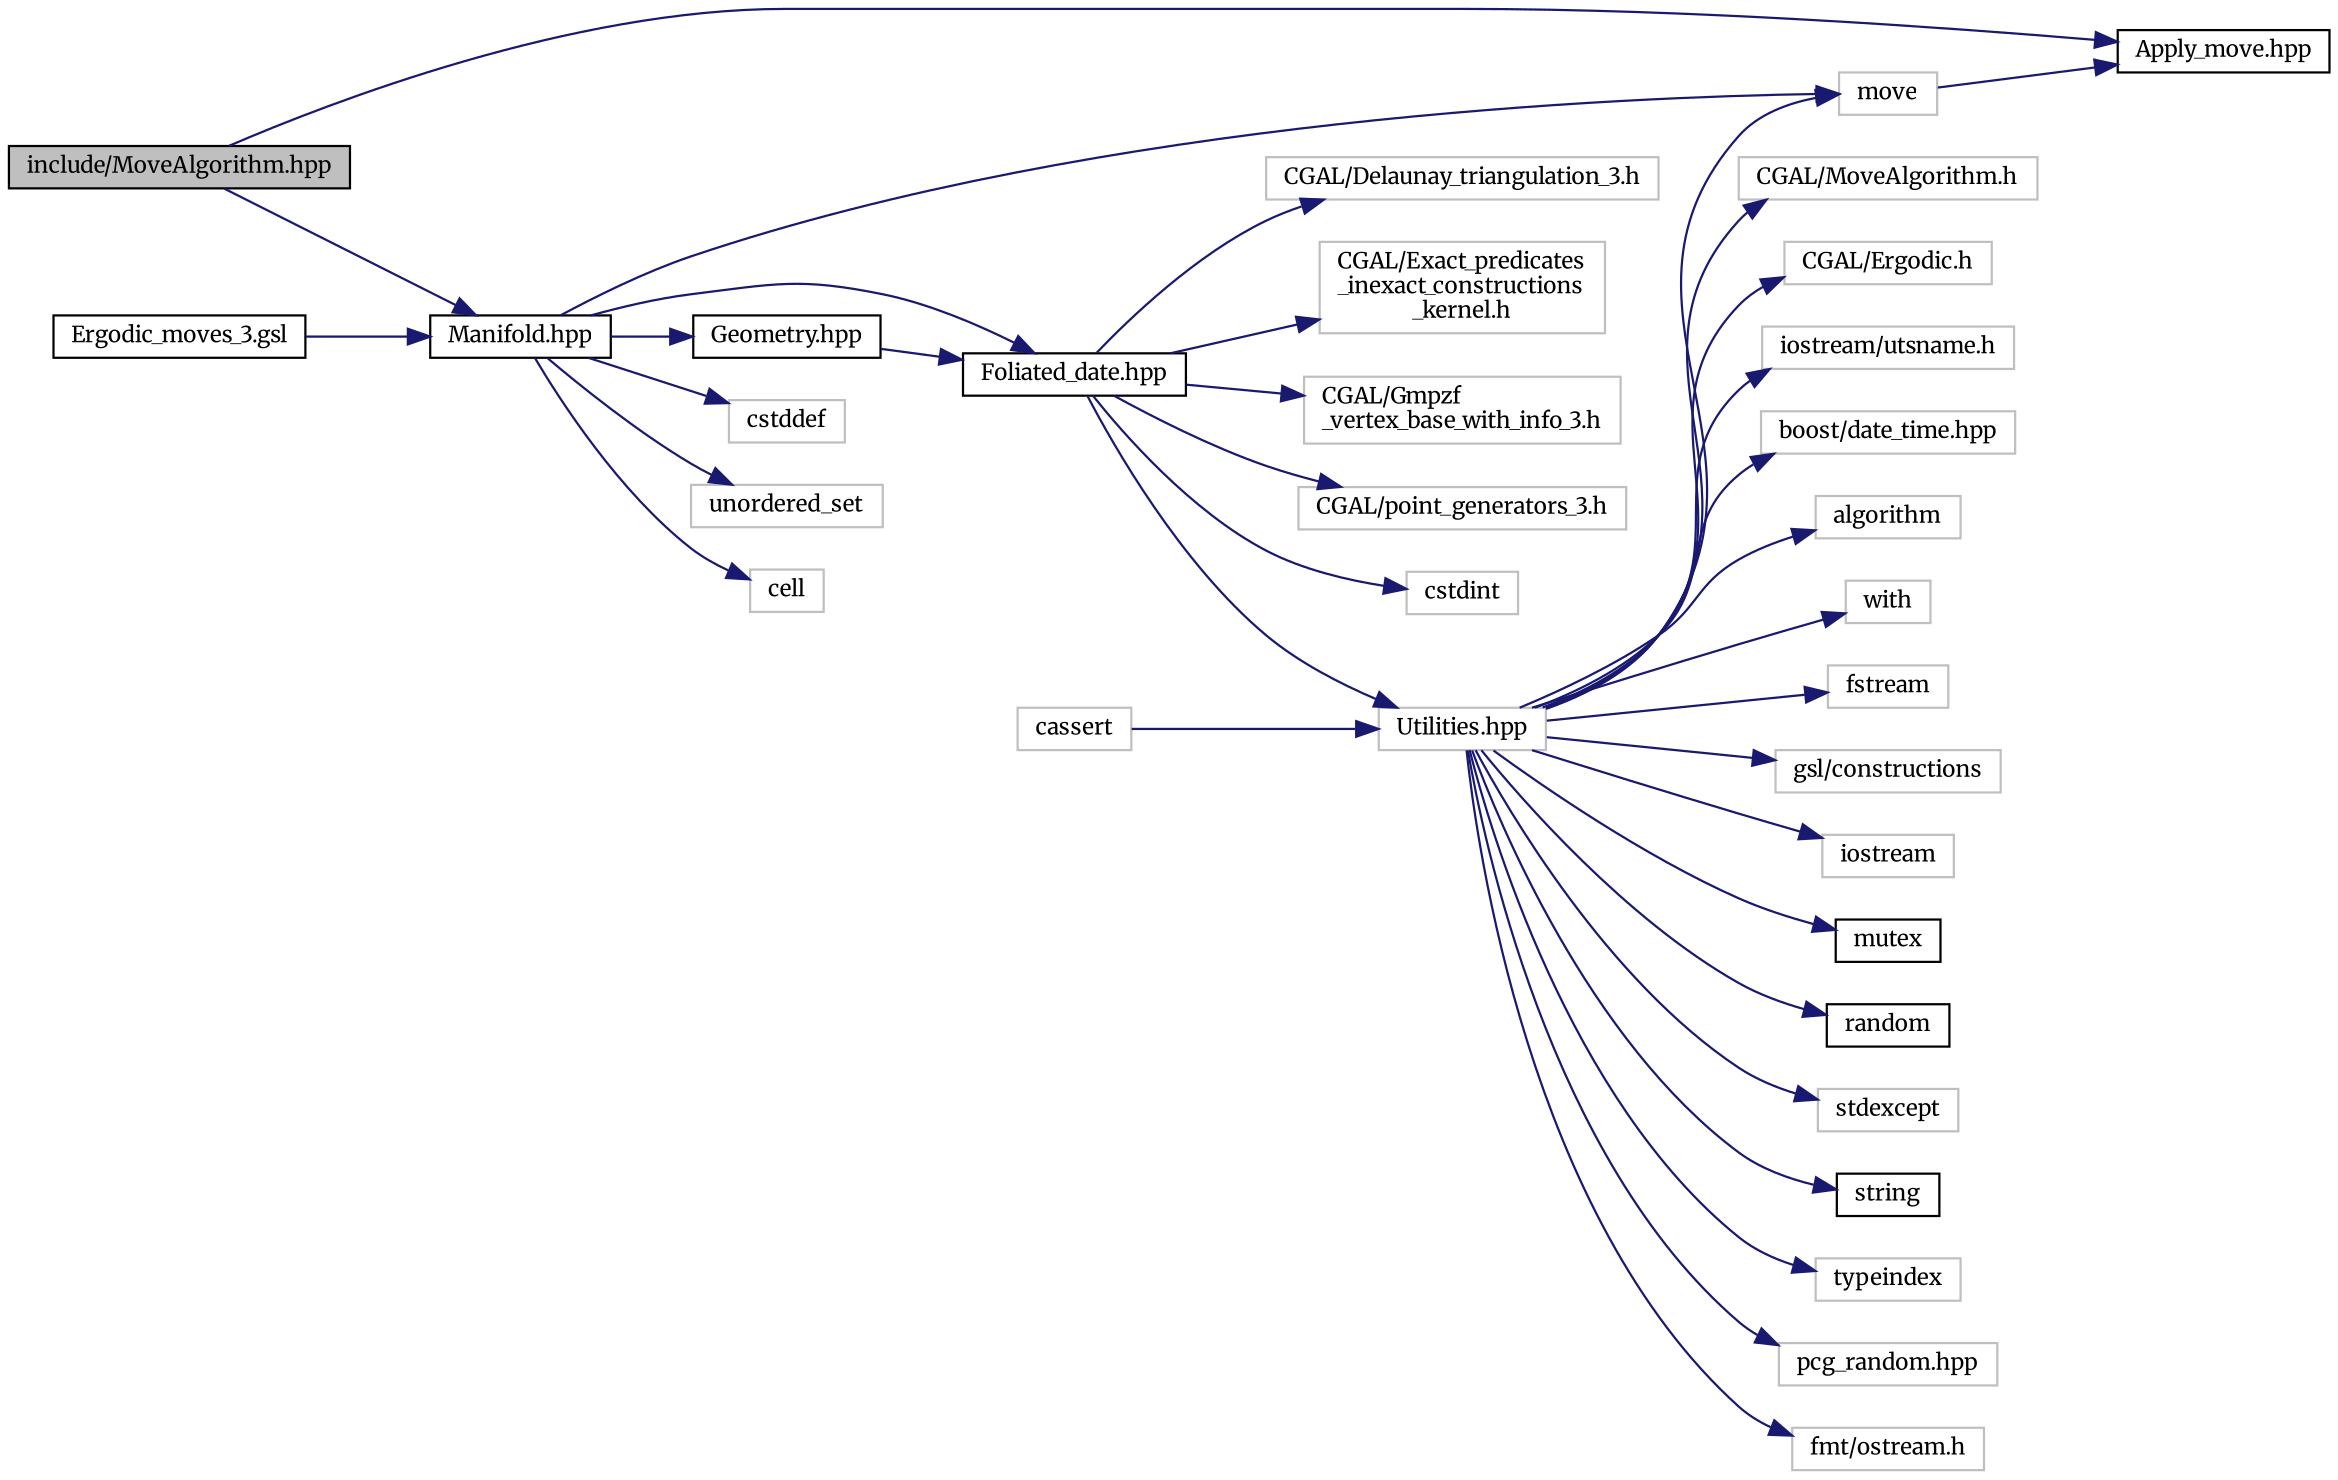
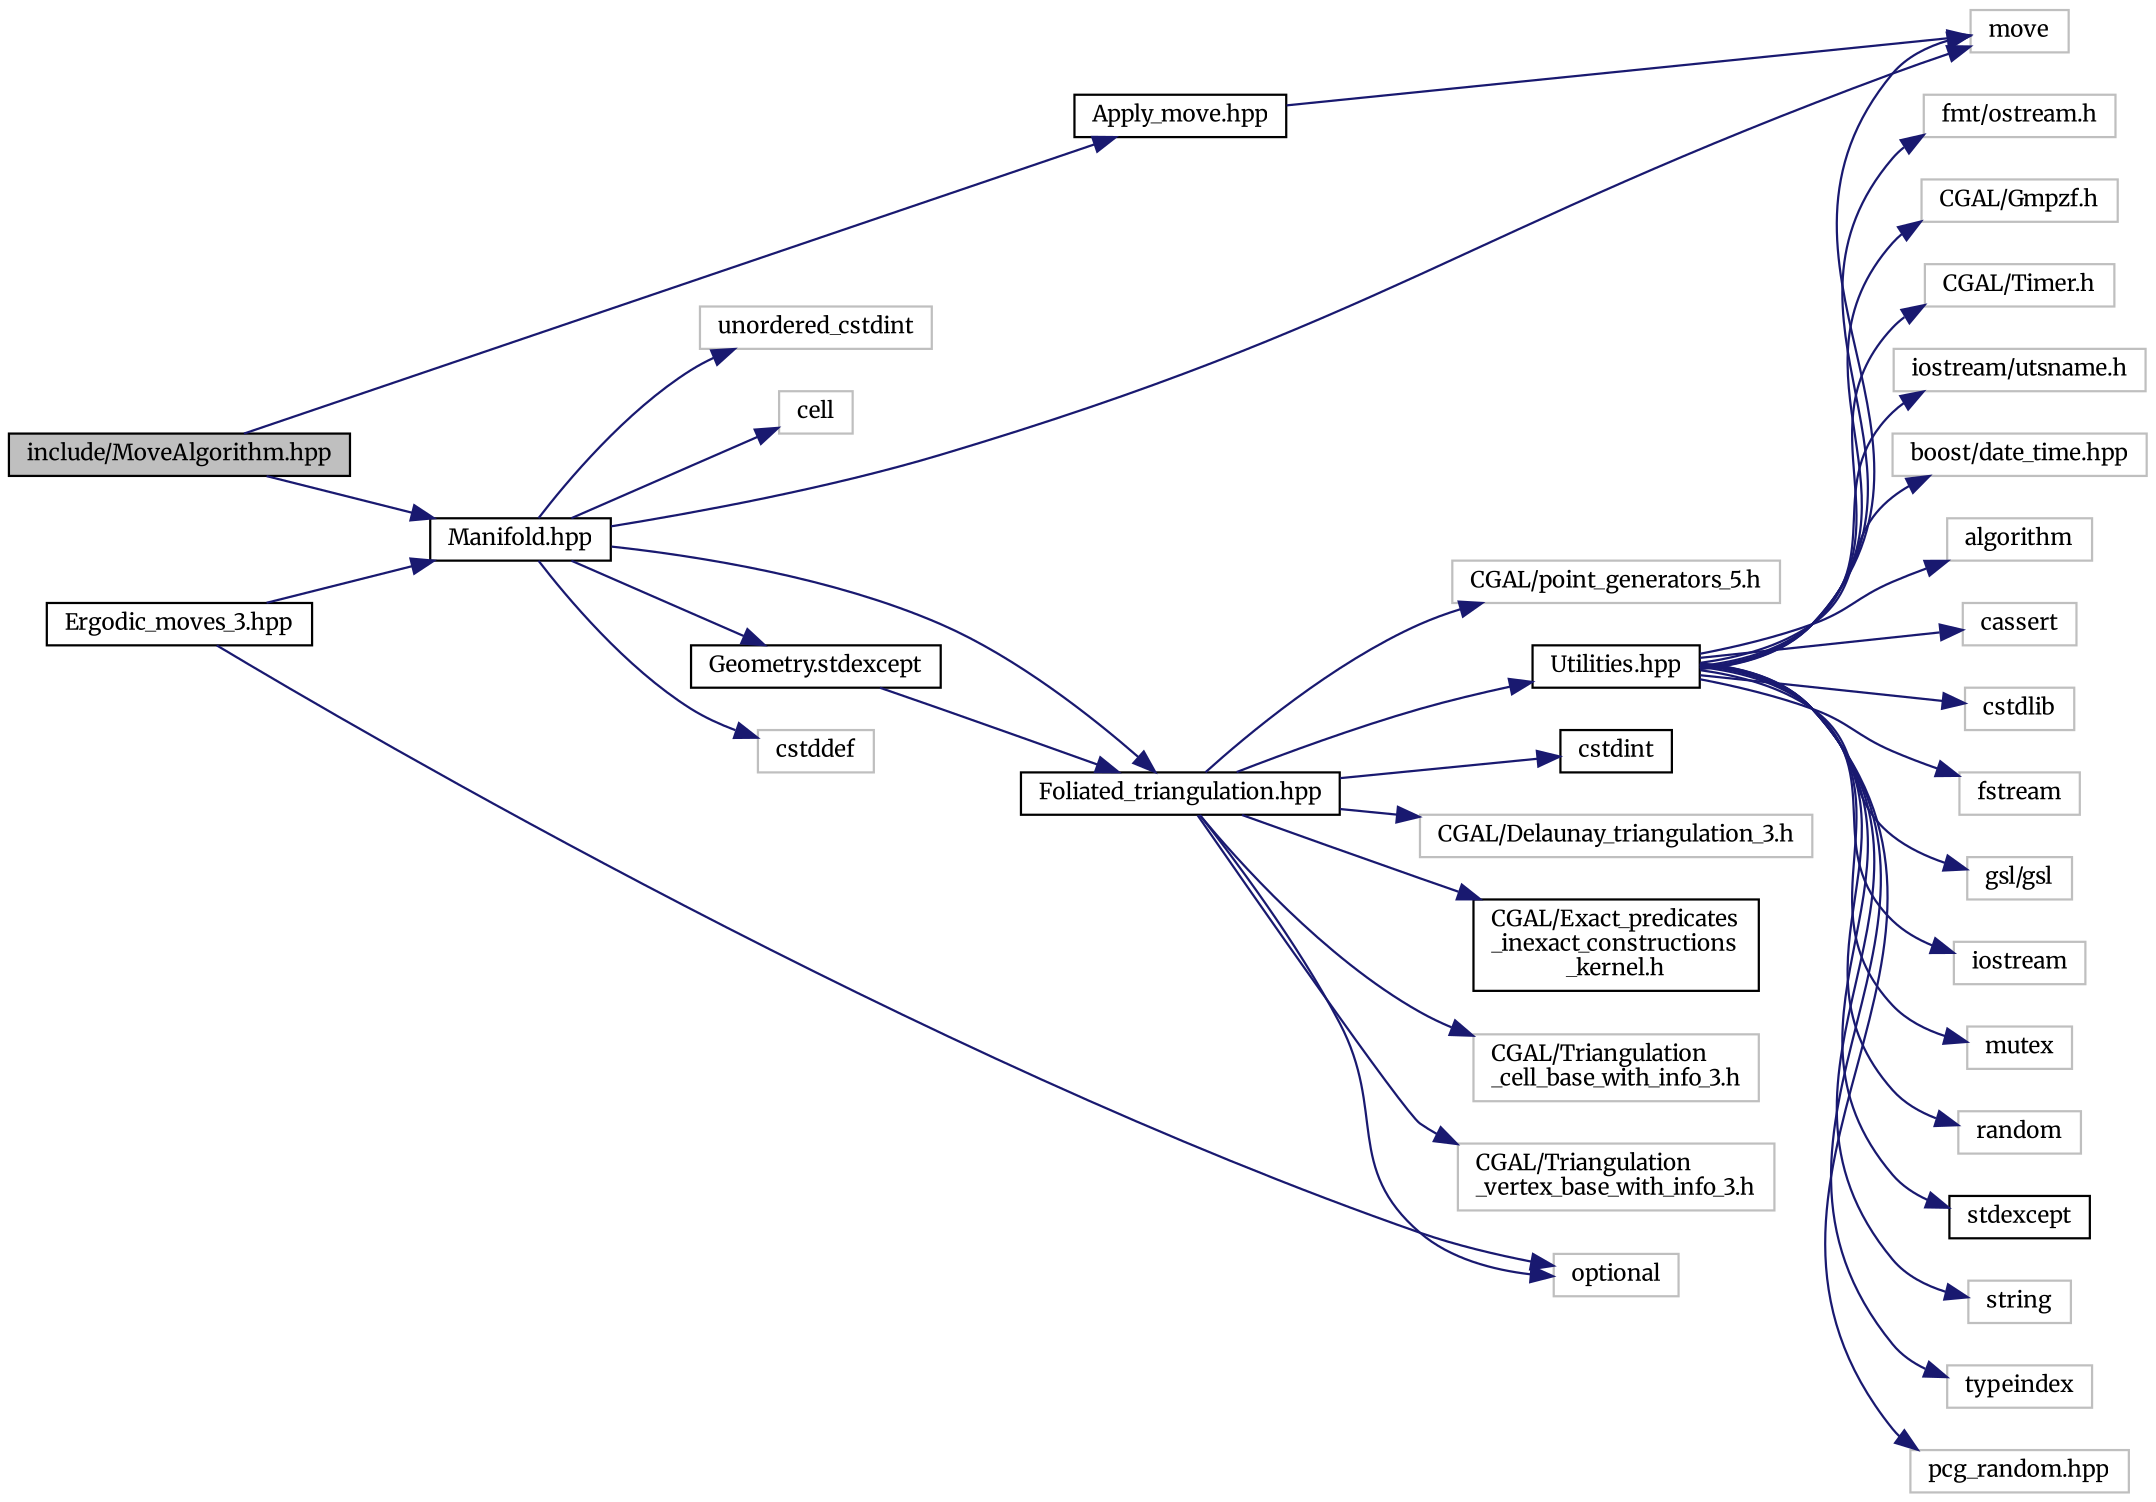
  digraph {
    fontname=Merriweather
    rankdir=LR
    node [color=grey75 fillcolor=white fontname=Merriweather fontsize=10 shape=record style=filled]
    edge [color=midnightblue fontname=Merriweather fontsize=10 labelfontname=Helvetica labelfontsize=10 style=solid]
    n1 [color=black fillcolor=grey75 fontcolor=black height=0.2 label="include/MoveAlgorithm.hpp" width=0.4]
    n2 [color=black height=0.2 label="Apply_move.hpp" width=0.4]
    n3 [color=black height=0.2 label="Manifold.hpp" width=0.4]
    n4 [height=0.2 label=move width=0.4]
-   n5 [color=black height=0.2 label="Ergodic_moves_3.gsl" width=0.4]
-   n7 [color=black height=0.2 label="Foliated_date.hpp" width=0.4]
-   n8 [color=black height=0.2 label="Geometry.hpp" width=0.4]
+   n5 [color=black height=0.2 label="Ergodic_moves_3.hpp" width=0.4]
+   n6 [height=0.2 label=optional width=0.4]
+   n7 [color=black height=0.2 label="Foliated_triangulation.hpp" width=0.4]
+   n8 [color=black height=0.2 label="Geometry.stdexcept" width=0.4]
    n9 [height=0.2 label=cstddef width=0.4]
-   n10 [height=0.2 label=unordered_set width=0.4]
+   n10 [height=0.2 label=unordered_cstdint width=0.4]
    n11 [height=0.2 label=cell width=0.4]
    n12 [height=0.2 label="CGAL/Delaunay_triangulation_3.h" width=0.4]
-   n13 [height=0.2 label="CGAL/Exact_predicates\l_inexact_constructions\l_kernel.h" width=0.4]
-   n15 [height=0.2 label="CGAL/Gmpzf\l_vertex_base_with_info_3.h" width=0.4]
-   n16 [height=0.2 label="CGAL/point_generators_3.h" width=0.4]
-   n17 [height=0.2 label="Utilities.hpp" width=0.4]
-   n18 [height=0.2 label=cstdint width=0.4]
-   n19 [height=0.2 label="CGAL/MoveAlgorithm.h" width=0.4]
-   n20 [height=0.2 label="CGAL/Ergodic.h" width=0.4]
+   n13 [color=black height=0.2 label="CGAL/Exact_predicates\l_inexact_constructions\l_kernel.h" width=0.4]
+   n14 [height=0.2 label="CGAL/Triangulation\l_cell_base_with_info_3.h" width=0.4]
+   n15 [height=0.2 label="CGAL/Triangulation\l_vertex_base_with_info_3.h" width=0.4]
+   n16 [height=0.2 label="CGAL/point_generators_5.h" width=0.4]
+   n17 [color=black height=0.2 label="Utilities.hpp" width=0.4]
+   n18 [color=black height=0.2 label=cstdint width=0.4]
+   n19 [height=0.2 label="CGAL/Gmpzf.h" width=0.4]
+   n20 [height=0.2 label="CGAL/Timer.h" width=0.4]
    n21 [height=0.2 label="iostream/utsname.h" width=0.4]
    n22 [height=0.2 label="boost/date_time.hpp" width=0.4]
    n23 [height=0.2 label=algorithm width=0.4]
    n24 [height=0.2 label=cassert width=0.4]
-   n25 [height=0.2 label=with width=0.4]
+   n25 [height=0.2 label=cstdlib width=0.4]
    n26 [height=0.2 label=fstream width=0.4]
-   n27 [height=0.2 label="gsl/constructions" width=0.4]
+   n27 [height=0.2 label="gsl/gsl" width=0.4]
    n28 [height=0.2 label=iostream width=0.4]
-   n29 [color=black height=0.2 label=mutex width=0.4]
-   n30 [color=black height=0.2 label=random width=0.4]
-   n31 [height=0.2 label=stdexcept width=0.4]
-   n32 [color=black height=0.2 label=string width=0.4]
+   n29 [height=0.2 label=mutex width=0.4]
+   n30 [height=0.2 label=random width=0.4]
+   n31 [color=black height=0.2 label=stdexcept width=0.4]
+   n32 [height=0.2 label=string width=0.4]
    n33 [height=0.2 label=typeindex width=0.4]
    n34 [height=0.2 label="pcg_random.hpp" width=0.4]
    n35 [height=0.2 label="fmt/ostream.h" width=0.4]
    n1 -> n2
    n1 -> n3
-   n4 -> n2
+   n2 -> n4
    n3 -> n4
    n3 -> n7
    n3 -> n8
    n3 -> n9
    n3 -> n10
    n3 -> n11
    n5 -> n3
+   n5 -> n6
+   n7 -> n6
    n7 -> n12
    n7 -> n13
+   n7 -> n14
    n7 -> n15
    n7 -> n16
    n7 -> n17
    n7 -> n18
    n8 -> n7
    n17 -> n4
    n17 -> n19
    n17 -> n20
    n17 -> n21
    n17 -> n22
    n17 -> n23
-   n24 -> n17
+   n17 -> n24
    n17 -> n25
    n17 -> n26
    n17 -> n27
    n17 -> n28
    n17 -> n29
    n17 -> n30
    n17 -> n31
    n17 -> n32
    n17 -> n33
    n17 -> n34
    n17 -> n35
  }
